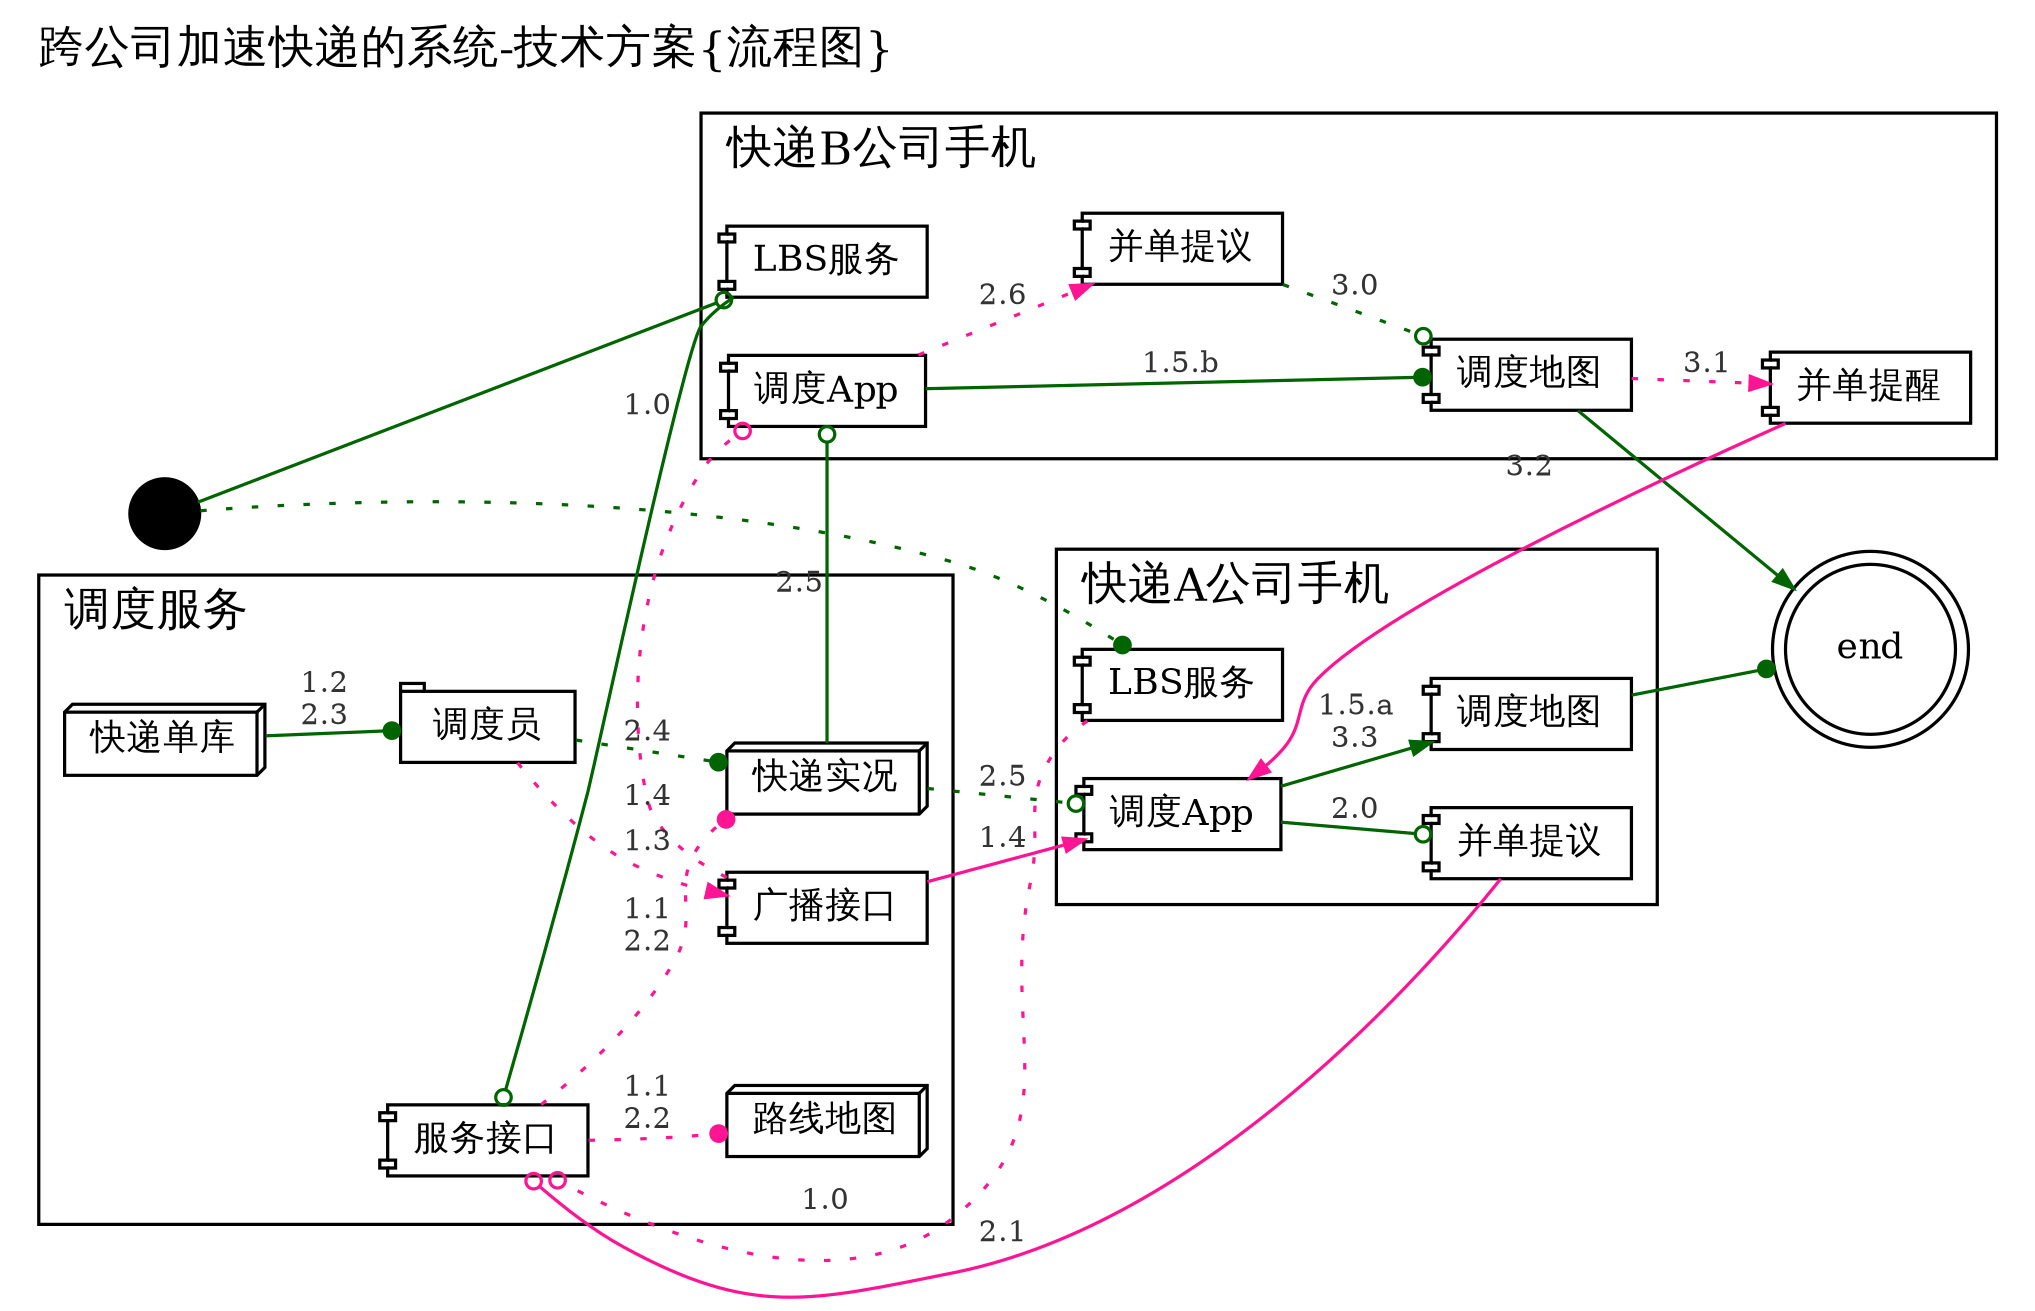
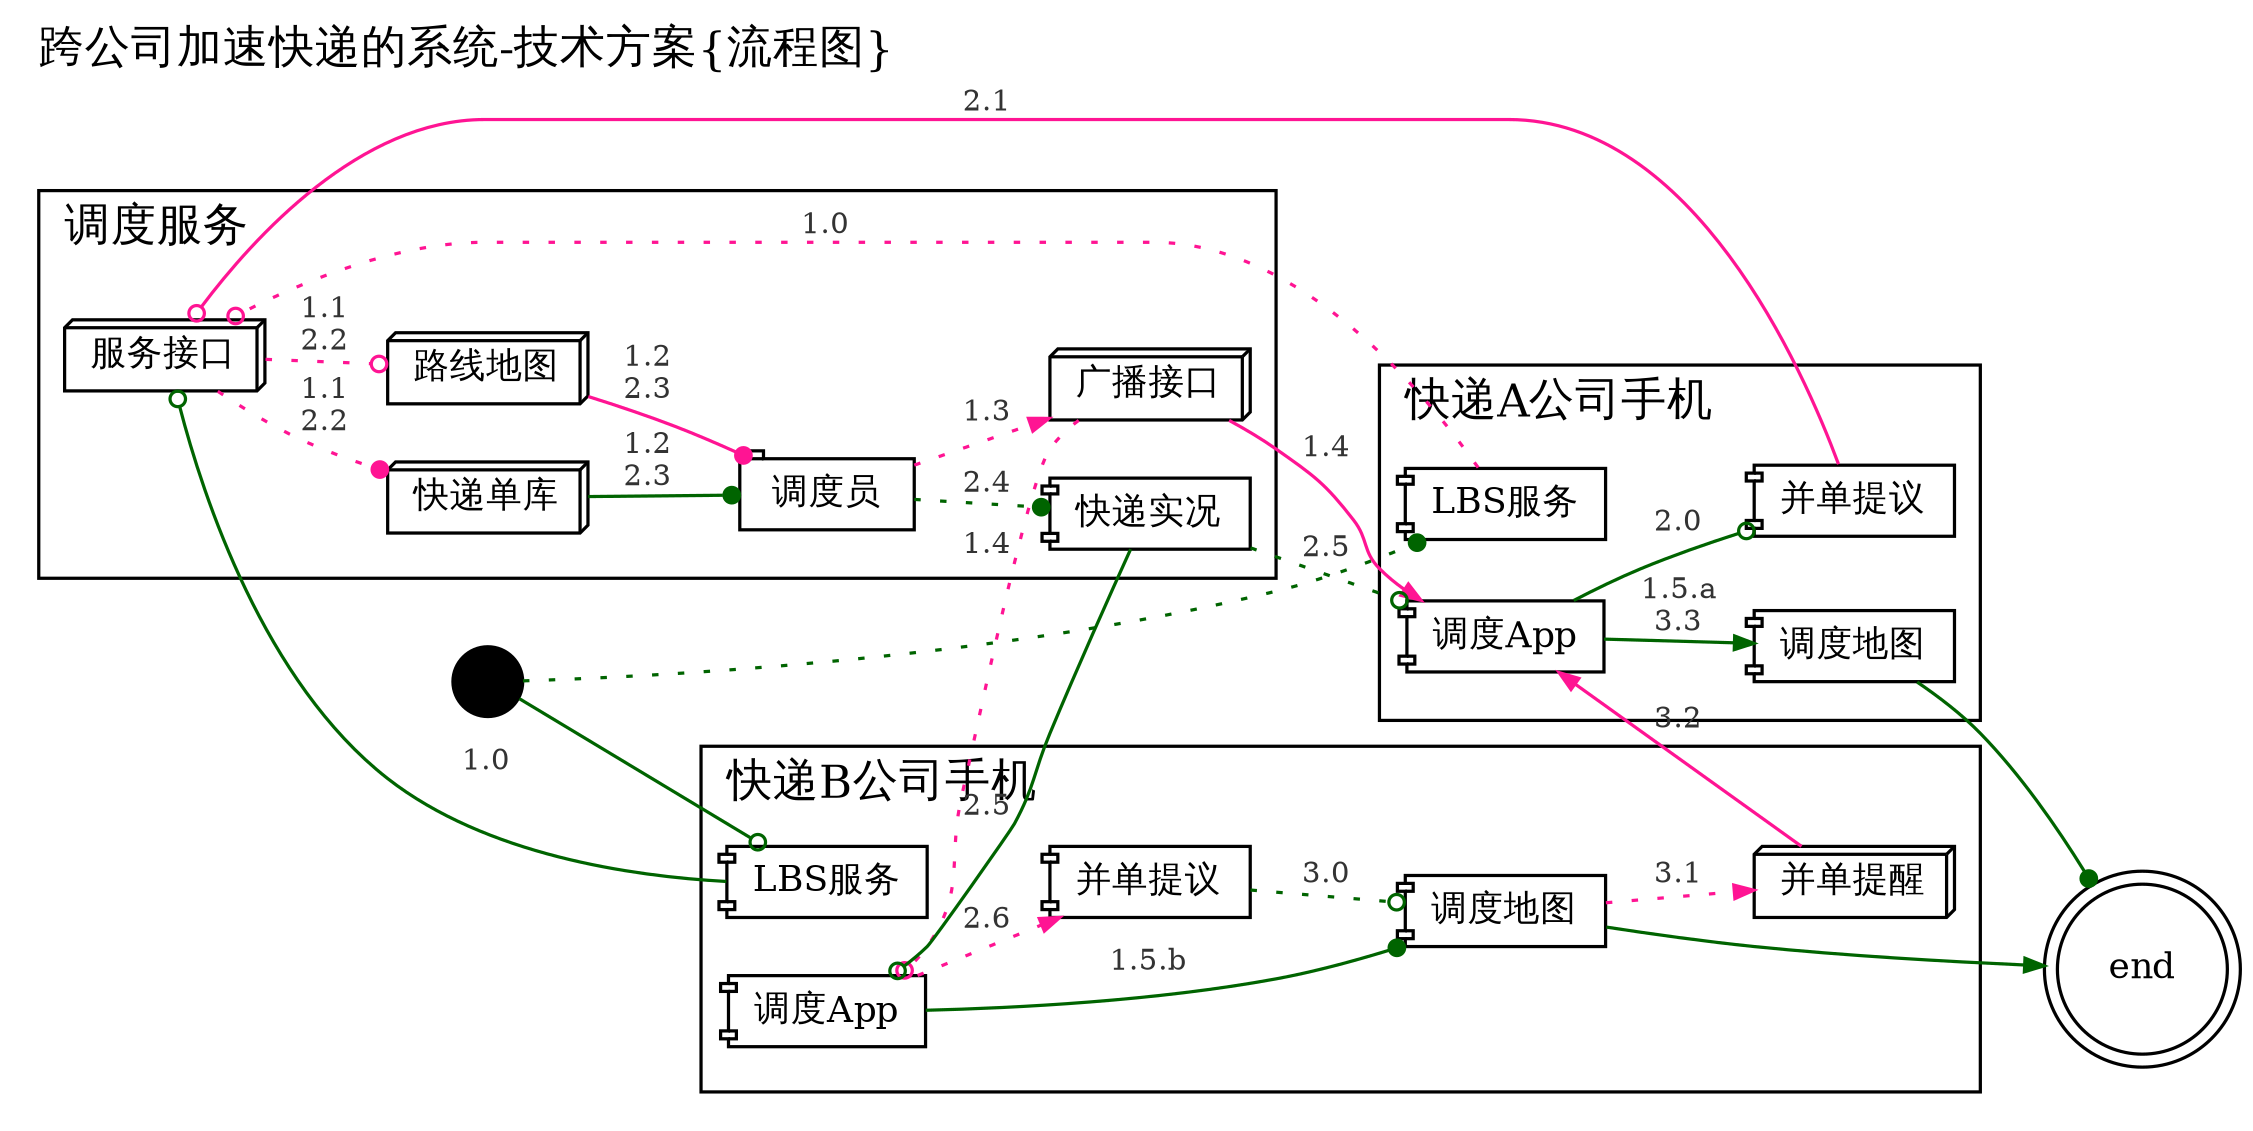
  digraph {
    fontsize=14.0
    label="跨公司加速快递的系统-技术方案{流程图}"
    labeljust=l
    labelloc=t
    rankdir=LR
    ranksep=0.3
    node [fontsize=11.0 shape=component]
    edge [arrowhead=odot arrowsize=0.6 arrowtail=none color=darkgreen fontcolor="#333333" fontsize=9.0 style=solid]
-   n1 [height=0.3 label="服务接口"]
+   n1 [height=0.3 label="服务接口" shape=box3d]
    n2 [height=0.3 label="快递单库" shape=box3d]
    n3 [height=0.3 label="路线地图" shape=box3d]
-   n4 [height=0.3 label="广播接口"]
+   n4 [height=0.3 label="广播接口" shape=box3d]
    n5 [height=0.3 label="调度员" shape=tab]
-   n6 [height=0.3 label="快递实况" shape=box3d]
+   n6 [height=0.3 label="快递实况"]
    n7 [height=0.3 label="LBS服务"]
    n8 [height=0.3 label="调度地图"]
    n9 [height=0.3 label="调度App"]
    n10 [height=0.3 label="并单提议"]
    n11 [height=0.3 label="LBS服务"]
    n12 [height=0.3 label="调度地图"]
-   n13 [height=0.3 label="并单提醒"]
+   n13 [height=0.3 label="并单提醒" shape=box3d]
    n14 [height=0.3 label="调度App"]
    n15 [height=0.3 label="并单提议"]
    end [fillcolor=red height=0.3 shape=doublecircle]
    n17 [height=0.3 label="流程开始" shape=point]
    subgraph cluster_1 {
      label="调度服务"
      n1
      n2
      n3
      n4
      n5
      n6
    }
    subgraph cluster_2 {
      label="快递A公司手机"
      n7
      n8
      n9
      n10
    }
    subgraph cluster_3 {
      label="快递B公司手机"
      n11
      n12
      n13
      n14
      n15
    }
-   n1 -> n6 [arrowhead=dot color=deeppink label="1.1\n2.2" style=dotted]
-   n1 -> n3 [arrowhead=dot color=deeppink label="1.1\n2.2" style=dotted]
+   n1 -> n2 [arrowhead=dot color=deeppink label="1.1\n2.2" style=dotted]
+   n1 -> n3 [color=deeppink label="1.1\n2.2" style=dotted]
    n2 -> n5 [arrowhead=dot label="1.2\n2.3"]
+   n3 -> n5 [arrowhead=dot color=deeppink label="1.2\n2.3"]
    n4 -> n9 [arrowhead=normal color=deeppink label=1.4]
    n4 -> n14 [color=deeppink label=1.4 style=dotted]
    n5 -> n4 [arrowhead=normal color=deeppink label=1.3 style=dotted]
    n5 -> n6 [arrowhead=dot label=2.4 style=dotted]
    n6 -> n9 [label=2.5 style=dotted]
    n6 -> n14 [label=2.5]
    n7 -> n1 [color=deeppink label=1.0 style=dotted]
    n8 -> end [arrowhead=dot]
    n9 -> n8 [arrowhead=normal label="1.5.a\n3.3"]
    n9 -> n10 [label=2.0]
    n10 -> n1 [color=deeppink label=2.1]
    n11 -> n1 [label=1.0]
    n12 -> n13 [arrowhead=normal color=deeppink label=3.1 style=dotted]
    n12 -> end [arrowhead=normal]
    n13 -> n9 [arrowhead=normal color=deeppink label=3.2]
    n14 -> n12 [arrowhead=dot label="1.5.b"]
    n14 -> n15 [arrowhead=normal color=deeppink label=2.6 style=dotted]
    n15 -> n12 [label=3.0 style=dotted]
    n17 -> n5 [arrowhead=vee style=invis color=""]
    n17 -> n7 [arrowhead=dot style=dotted]
    n17 -> n11
  }
